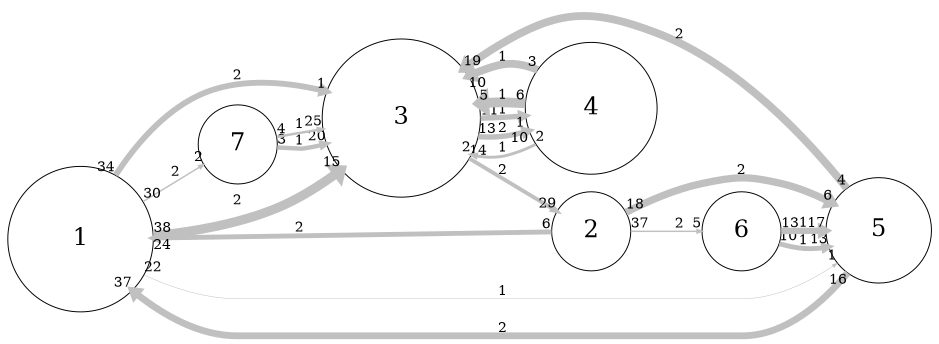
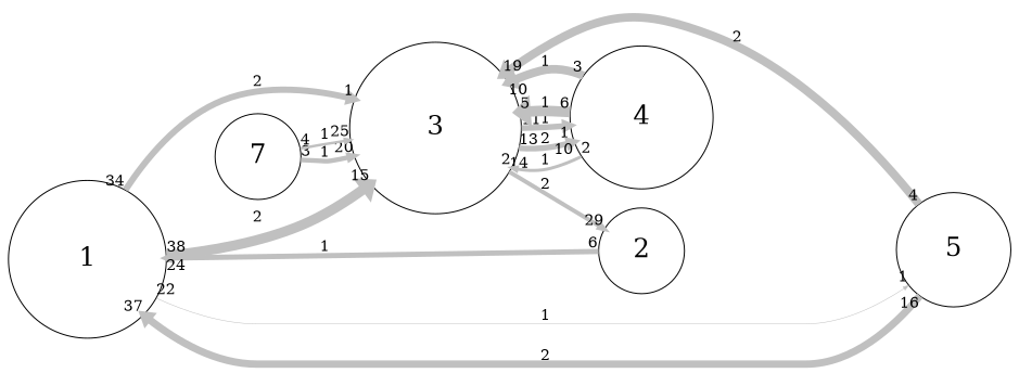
  digraph {
    rankdir=LR
    scale=1
    splines=spline
    node [fontsize=25 shape=circle]
    edge [arrowsize=0.5 capacity=1 color=grey from_pd=12 headlabel=1 penwidth=1.5 pt=18 splines=true taillabel=13 to_pd=0]
    n1 [height=2.0625 label=1 width=2.0625]
    n2 [height=2.25 label=3 width=2.25]
    n3 [height=1.5 label=5 width=1.5]
    n4 [height=1.125 label=7 width=1.125]
    n5 [height=1.125 label=2 width=1.125]
-   n6 [height=1.125 label=6 width=1.125]
    n7 [height=1.875 label=4 width=1.875]
    n1 -> n2 [capacity=2 from_pd=37 headlabel=15 label=2 penwidth=9.5 pt=2 taillabel=38 to_pd=14]
    n1 -> n2 [capacity=2 from_pd=33 label=2 penwidth=6.0 pt=9 taillabel=34]
    n1 -> n3 [from_pd=21 label=1 penwidth=0.5 pt=20 taillabel=22]
-   n1 -> n4 [capacity=2 from_pd=29 headlabel=2 label=2 taillabel=30 to_pd=1]
    n2 -> n5 [capacity=2 from_pd=13 headlabel=29 label=2 penwidth=4.0 pt=13 taillabel=14 to_pd=28]
    n2 -> n7 [from_pd=10 label=1 penwidth=5.5 pt=10 taillabel=11]
    n2 -> n7 [capacity=2 headlabel=10 label=2 penwidth=5.5 pt=10 to_pd=9]
    n3 -> n1 [capacity=2 from_pd=15 headlabel=37 label=2 penwidth=7.0 pt=7 taillabel=16 to_pd=36]
    n3 -> n2 [from_pd=3 headlabel=19 label=2 penwidth=8.0 pt=5 taillabel=4 to_pd=18]
    n4 -> n2 [from_pd=2 headlabel=20 label=1 penwidth=4.5 pt=12 taillabel=3 to_pd=19]
    n4 -> n2 [from_pd=3 headlabel=25 label=1 penwidth=2.5 pt=16 taillabel=4 to_pd=24]
-   n5 -> n1 [from_pd=5 headlabel=24 label=2 penwidth=5.0 pt=11 taillabel=6 to_pd=23]
-   n5 -> n3 [capacity=2 from_pd=17 headlabel=6 label=2 penwidth=7.5 pt=6 taillabel=18 to_pd=5]
-   n5 -> n6 [capacity=2 from_pd=36 headlabel=5 label=2 taillabel=37 to_pd=4]
-   n6 -> n3 [from_pd=9 headlabel=13 label=1 penwidth=5.0 pt=11 taillabel=10 to_pd=12]
-   n6 -> n3 [headlabel=17 label=1 penwidth=6.5 pt=8 to_pd=16]
+   n5 -> n1 [from_pd=5 headlabel=24 label=1 penwidth=5.0 pt=11 taillabel=6 to_pd=23]
    n7 -> n2 [from_pd=1 headlabel=2 label=1 penwidth=3.0 pt=15 taillabel=2 to_pd=1]
    n7 -> n2 [from_pd=2 headlabel=10 label=1 penwidth=8.0 pt=5 taillabel=3 to_pd=9]
    n7 -> n2 [from_pd=5 headlabel=5 label=1 penwidth=10.0 pt=1 taillabel=6 to_pd=4]
  }
